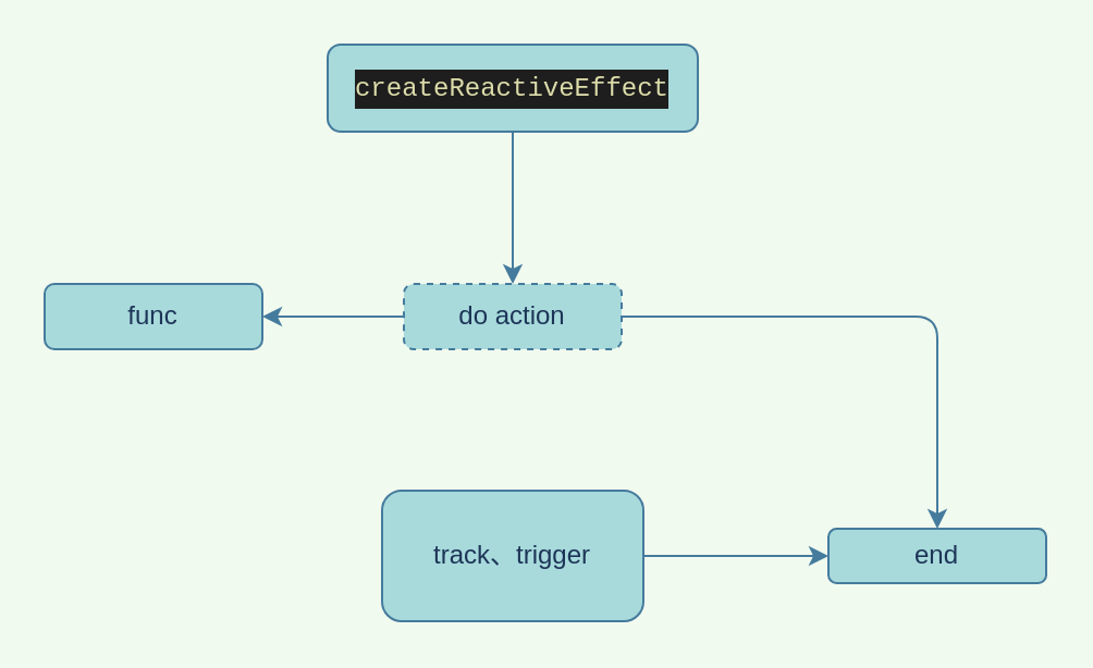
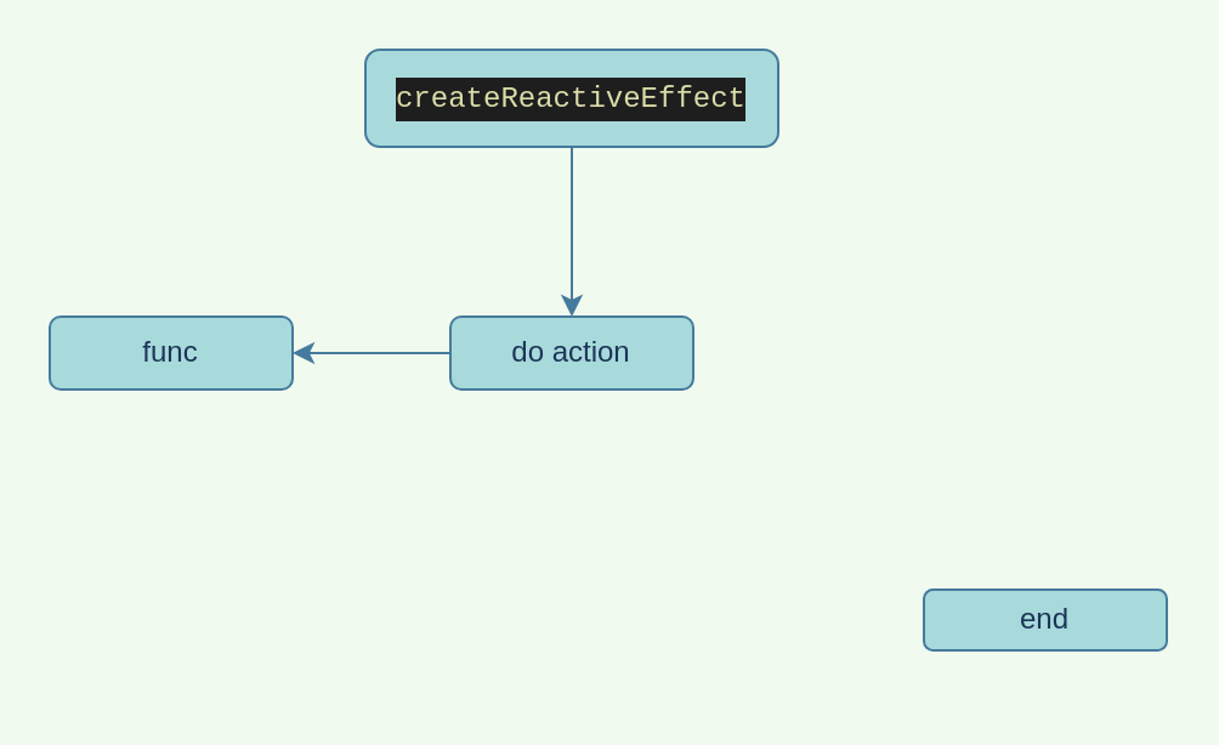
  <mxCell id="0" />
  <mxCell id="1" parent="0" />
  <mxCell id="2" value="" style="edgeStyle=orthogonalEdgeStyle;sketch=0;orthogonalLoop=1;jettySize=auto;html=1;strokeColor=#457B9D;fillColor=#A8DADC;fontColor=#1D3557;entryX=0.5;entryY=0;entryDx=0;entryDy=0;" edge="1" parent="1" source="3" target="7"><mxGeometry relative="1" as="geometry"><mxPoint x="235.1" y="130.043" as="targetPoint" /></mxGeometry></mxCell>
  <mxCell id="3" value="&lt;div style=&quot;color: rgb(212 , 212 , 212) ; background-color: rgb(30 , 30 , 30) ; font-family: &amp;#34;menlo&amp;#34; , &amp;#34;monaco&amp;#34; , &amp;#34;courier new&amp;#34; , monospace ; line-height: 18px&quot;&gt;&lt;span style=&quot;color: #dcdcaa&quot;&gt;createReactiveEffect&lt;/span&gt;&lt;/div&gt;" style="whiteSpace=wrap;html=1;sketch=0;strokeColor=#457B9D;fillColor=#A8DADC;fontColor=#1D3557;rounded=1;" vertex="1" parent="1"><mxGeometry x="150" y="20" width="170" height="40" as="geometry" /></mxCell>
  <mxCell id="4" value="func" style="whiteSpace=wrap;html=1;sketch=0;strokeColor=#457B9D;fillColor=#A8DADC;fontColor=#1D3557;rounded=1;" vertex="1" parent="1"><mxGeometry x="20" y="130" width="100" height="30" as="geometry" /></mxCell>
  <mxCell id="5" value="" style="edgeStyle=orthogonalEdgeStyle;sketch=0;orthogonalLoop=1;jettySize=auto;html=1;strokeColor=#457B9D;fillColor=#A8DADC;fontColor=#1D3557;" edge="1" parent="1" source="7" target="4"><mxGeometry relative="1" as="geometry" /></mxCell>
- <mxCell id="6" style="edgeStyle=orthogonalEdgeStyle;sketch=0;orthogonalLoop=1;jettySize=auto;html=1;entryX=0.5;entryY=0;entryDx=0;entryDy=0;strokeColor=#457B9D;fillColor=#A8DADC;fontColor=#1D3557;" edge="1" parent="1" source="7" target="10"><mxGeometry relative="1" as="geometry" /></mxCell>
- <mxCell id="7" value="do action" style="whiteSpace=wrap;html=1;sketch=0;strokeColor=#457B9D;fillColor=#A8DADC;fontColor=#1D3557;rounded=1;dashed=1;" vertex="1" parent="1"><mxGeometry x="185" y="130" width="100" height="30" as="geometry" /></mxCell>
- <mxCell id="8" value="" style="edgeStyle=orthogonalEdgeStyle;sketch=0;orthogonalLoop=1;jettySize=auto;html=1;strokeColor=#457B9D;fillColor=#A8DADC;fontColor=#1D3557;" edge="1" parent="1" source="9" target="10"><mxGeometry relative="1" as="geometry" /></mxCell>
- <mxCell id="9" value="track、trigger" style="whiteSpace=wrap;html=1;fontColor=#1D3557;strokeColor=#457B9D;fillColor=#A8DADC;sketch=0;rounded=1;" vertex="1" parent="1"><mxGeometry x="175" y="225" width="120" height="60" as="geometry" /></mxCell>
+ <mxCell id="7" value="do action" style="whiteSpace=wrap;html=1;sketch=0;strokeColor=#457B9D;fillColor=#A8DADC;fontColor=#1D3557;rounded=1;" vertex="1" parent="1"><mxGeometry x="185" y="130" width="100" height="30" as="geometry" /></mxCell>
  <mxCell id="10" value="end" style="whiteSpace=wrap;html=1;fontColor=#1D3557;strokeColor=#457B9D;fillColor=#A8DADC;sketch=0;rounded=1;" vertex="1" parent="1"><mxGeometry x="380" y="242.5" width="100" height="25" as="geometry" /></mxCell>
